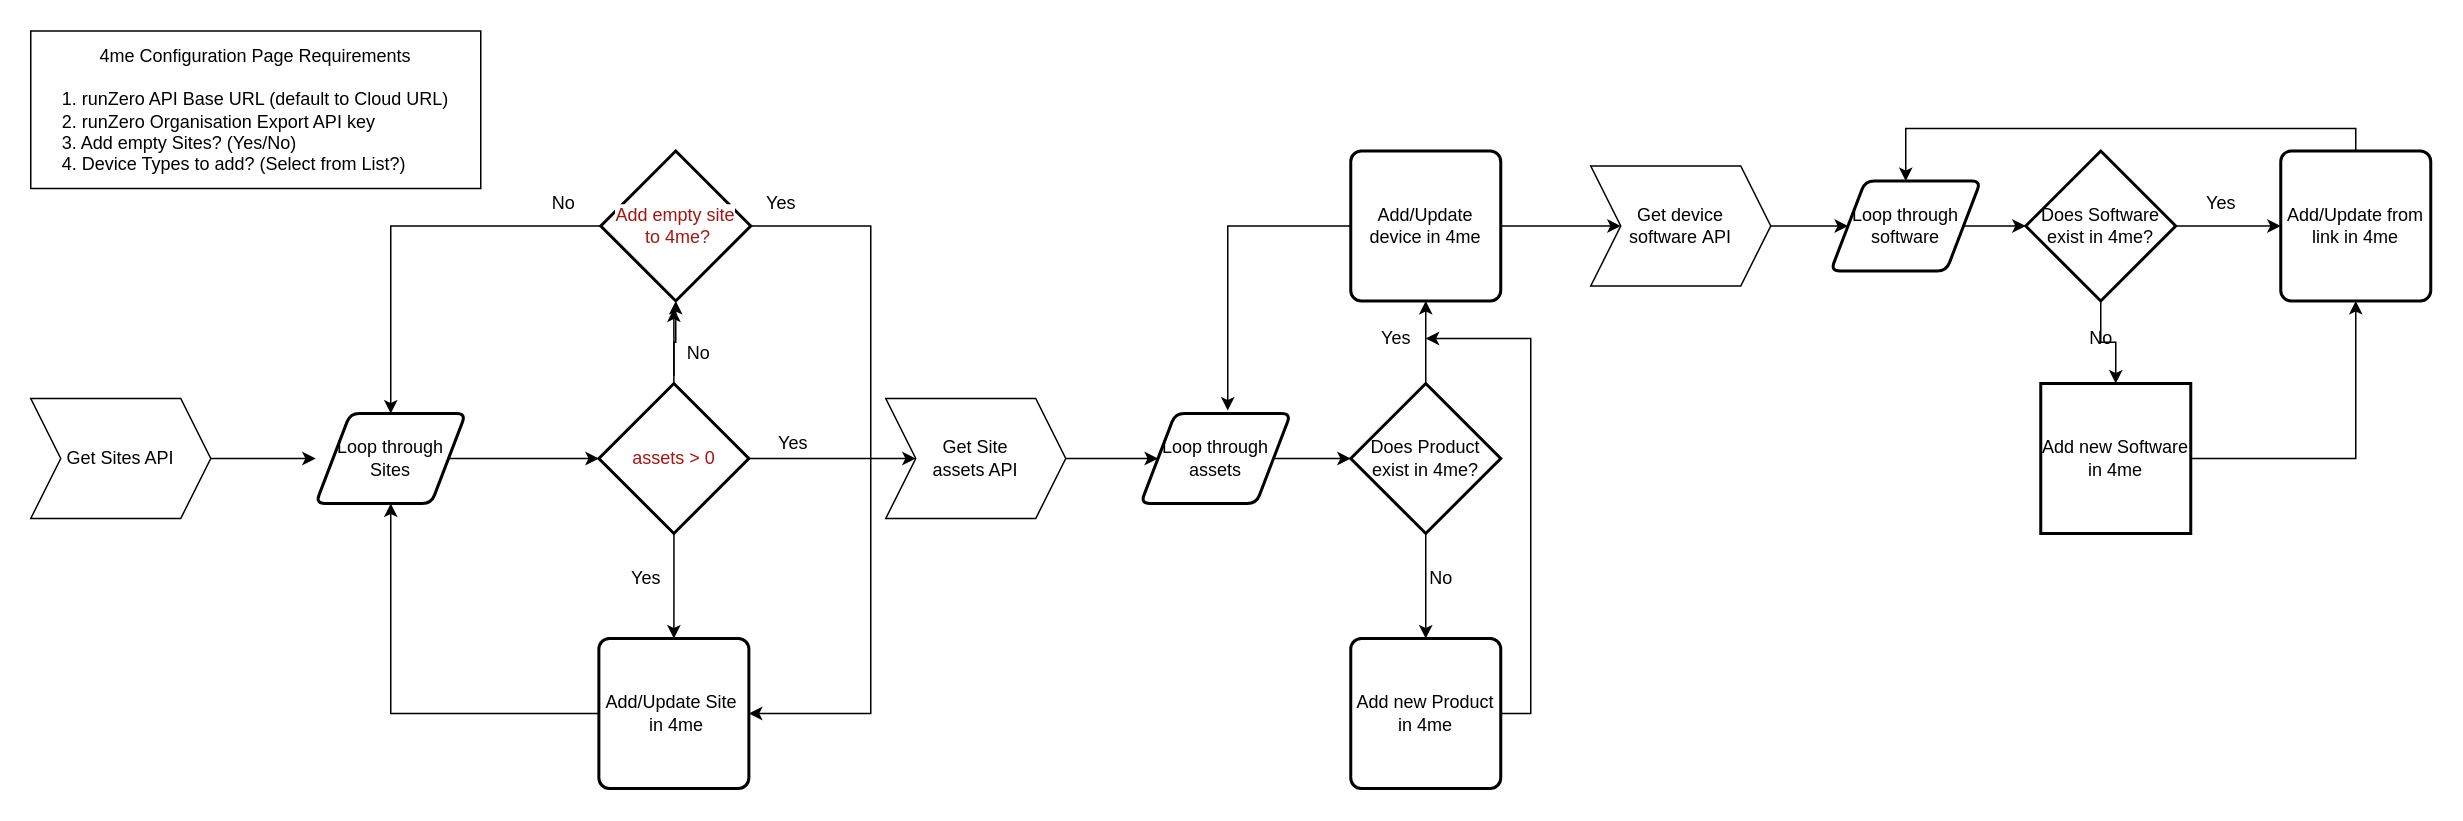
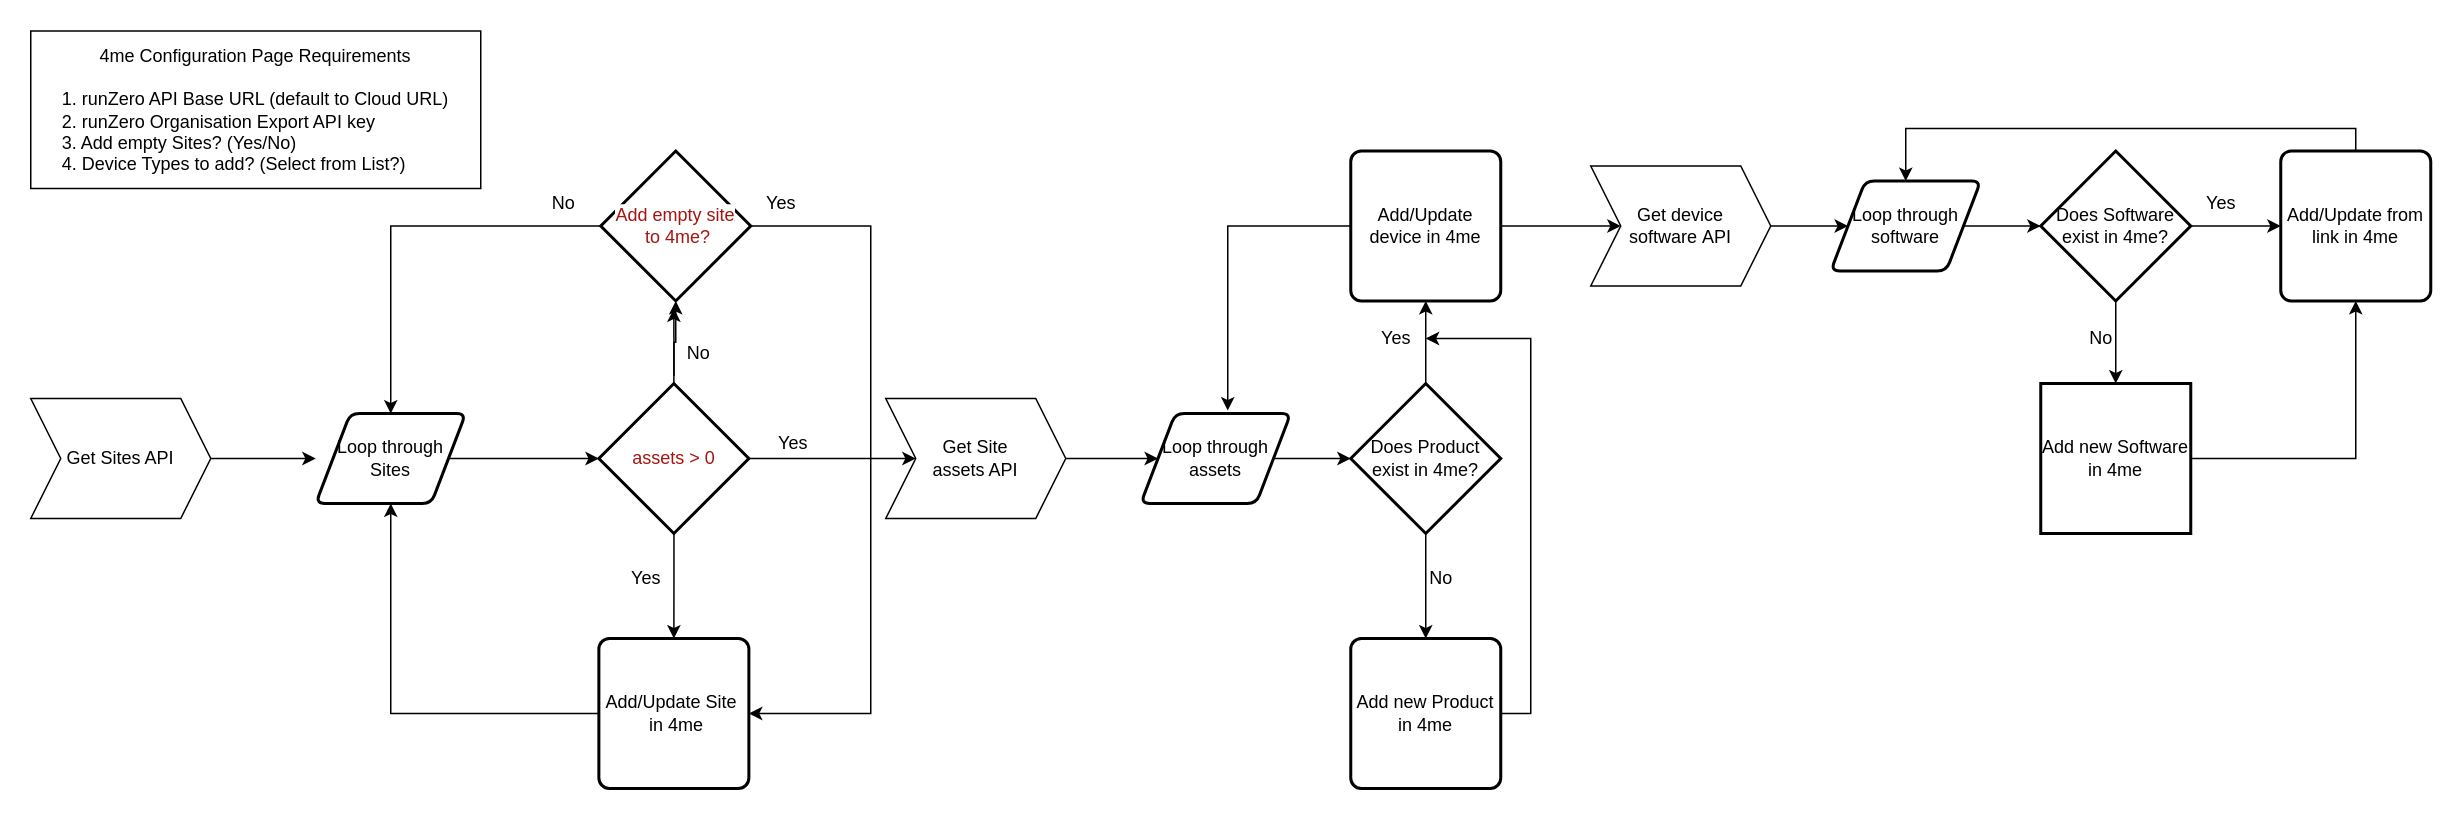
  <mxCell id="0" />
  <mxCell id="1" parent="0" />
  <mxCell id="2" style="edgeStyle=orthogonalEdgeStyle;rounded=0;orthogonalLoop=1;jettySize=auto;html=1;" parent="1" edge="1"><mxGeometry relative="1" as="geometry"><mxPoint x="140" y="305" as="sourcePoint" /><mxPoint x="210" y="305" as="targetPoint" /></mxGeometry></mxCell>
  <mxCell id="3" style="edgeStyle=orthogonalEdgeStyle;rounded=0;orthogonalLoop=1;jettySize=auto;html=1;entryX=0.5;entryY=1;entryDx=0;entryDy=0;" parent="1" edge="1"><mxGeometry relative="1" as="geometry"><mxPoint x="448.8" y="250.047" as="sourcePoint" /><mxPoint x="448.75" y="205" as="targetPoint" /></mxGeometry></mxCell>
  <mxCell id="4" style="edgeStyle=orthogonalEdgeStyle;rounded=0;orthogonalLoop=1;jettySize=auto;html=1;entryX=0.5;entryY=0;entryDx=0;entryDy=0;entryPerimeter=0;" parent="1" source="32" edge="1"><mxGeometry relative="1" as="geometry"><mxPoint x="448.8" y="359.953" as="sourcePoint" /><mxPoint x="448.75" y="425" as="targetPoint" /></mxGeometry></mxCell>
  <mxCell id="5" style="edgeStyle=orthogonalEdgeStyle;rounded=0;orthogonalLoop=1;jettySize=auto;html=1;exitX=1;exitY=0.5;exitDx=0;exitDy=0;exitPerimeter=0;" parent="1" source="32" target="15" edge="1"><mxGeometry relative="1" as="geometry"><mxPoint x="507.5" y="305" as="sourcePoint" /></mxGeometry></mxCell>
  <mxCell id="6" value="No" style="text;html=1;align=center;verticalAlign=middle;resizable=0;points=[];autosize=1;strokeColor=none;rotation=0;" parent="1" vertex="1"><mxGeometry x="450" y="225" width="30" height="20" as="geometry" /></mxCell>
  <mxCell id="7" style="edgeStyle=orthogonalEdgeStyle;rounded=0;orthogonalLoop=1;jettySize=auto;html=1;entryX=0.5;entryY=0;entryDx=0;entryDy=0;exitX=0;exitY=0.5;exitDx=0;exitDy=0;exitPerimeter=0;" parent="1" source="33" target="19" edge="1"><mxGeometry relative="1" as="geometry"><mxPoint x="390" y="150" as="sourcePoint" /><mxPoint x="260" y="277" as="targetPoint" /></mxGeometry></mxCell>
  <mxCell id="8" style="edgeStyle=orthogonalEdgeStyle;rounded=0;orthogonalLoop=1;jettySize=auto;html=1;entryX=1;entryY=0.5;entryDx=0;entryDy=0;exitX=1;exitY=0.5;exitDx=0;exitDy=0;exitPerimeter=0;" parent="1" source="33" target="16" edge="1"><mxGeometry relative="1" as="geometry"><mxPoint x="507.5" y="150" as="sourcePoint" /><mxPoint x="498.75" y="455" as="targetPoint" /><Array as="points"><mxPoint x="580" y="150" /><mxPoint x="580" y="475" /></Array></mxGeometry></mxCell>
  <mxCell id="9" value="Yes" style="text;html=1;align=center;verticalAlign=middle;resizable=0;points=[];autosize=1;strokeColor=none;" parent="1" vertex="1"><mxGeometry x="410" y="375" width="40" height="20" as="geometry" /></mxCell>
  <mxCell id="10" value="No" style="text;html=1;align=center;verticalAlign=middle;resizable=0;points=[];autosize=1;strokeColor=none;" parent="1" vertex="1"><mxGeometry x="360" y="125" width="30" height="20" as="geometry" /></mxCell>
  <mxCell id="11" value="&lt;span&gt;Get&amp;nbsp;Sites API&lt;/span&gt;" style="shape=step;perimeter=stepPerimeter;whiteSpace=wrap;html=1;fixedSize=1;" parent="1" vertex="1"><mxGeometry x="20" y="265" width="120" height="80" as="geometry" /></mxCell>
  <mxCell id="12" style="edgeStyle=orthogonalEdgeStyle;rounded=0;orthogonalLoop=1;jettySize=auto;html=1;entryX=0.5;entryY=1;entryDx=0;entryDy=0;" parent="1" edge="1"><mxGeometry relative="1" as="geometry"><mxPoint x="398.75" y="455" as="sourcePoint" /><mxPoint x="260" y="335" as="targetPoint" /><Array as="points"><mxPoint x="399" y="475" /><mxPoint x="260" y="475" /></Array></mxGeometry></mxCell>
  <mxCell id="13" value="Yes" style="text;html=1;align=center;verticalAlign=middle;resizable=0;points=[];autosize=1;strokeColor=none;" parent="1" vertex="1"><mxGeometry x="500" y="125" width="40" height="20" as="geometry" /></mxCell>
  <mxCell id="14" style="edgeStyle=orthogonalEdgeStyle;rounded=0;orthogonalLoop=1;jettySize=auto;html=1;entryX=0;entryY=0.5;entryDx=0;entryDy=0;" parent="1" source="15" target="21" edge="1"><mxGeometry relative="1" as="geometry" /></mxCell>
  <mxCell id="15" value="&lt;span&gt;Get&amp;nbsp;Site &lt;br&gt;assets API&lt;/span&gt;" style="shape=step;perimeter=stepPerimeter;whiteSpace=wrap;html=1;fixedSize=1;" parent="1" vertex="1"><mxGeometry x="590" y="265" width="120" height="80" as="geometry" /></mxCell>
  <mxCell id="16" value="&lt;span&gt;Add/Update Site&amp;nbsp;&lt;br&gt;&amp;nbsp;in 4me&lt;/span&gt;" style="rounded=1;whiteSpace=wrap;html=1;absoluteArcSize=1;arcSize=14;strokeWidth=2;" parent="1" vertex="1"><mxGeometry x="398.75" y="425" width="100" height="100" as="geometry" /></mxCell>
  <mxCell id="17" value="Yes" style="text;html=1;align=center;verticalAlign=middle;resizable=0;points=[];autosize=1;strokeColor=none;" parent="1" vertex="1"><mxGeometry x="507.5" y="285" width="40" height="20" as="geometry" /></mxCell>
  <mxCell id="18" style="edgeStyle=orthogonalEdgeStyle;rounded=0;orthogonalLoop=1;jettySize=auto;html=1;entryX=0;entryY=0.5;entryDx=0;entryDy=0;entryPerimeter=0;" parent="1" source="19" target="32" edge="1"><mxGeometry relative="1" as="geometry"><mxPoint x="390" y="305" as="targetPoint" /></mxGeometry></mxCell>
  <mxCell id="19" value="Loop through Sites" style="shape=parallelogram;html=1;strokeWidth=2;perimeter=parallelogramPerimeter;whiteSpace=wrap;rounded=1;arcSize=12;size=0.23;" parent="1" vertex="1"><mxGeometry x="210" y="275" width="100" height="60" as="geometry" /></mxCell>
  <mxCell id="20" style="edgeStyle=orthogonalEdgeStyle;rounded=0;orthogonalLoop=1;jettySize=auto;html=1;entryX=0;entryY=0.5;entryDx=0;entryDy=0;entryPerimeter=0;" parent="1" source="21" target="29" edge="1"><mxGeometry relative="1" as="geometry" /></mxCell>
  <mxCell id="21" value="Loop through assets" style="shape=parallelogram;html=1;strokeWidth=2;perimeter=parallelogramPerimeter;whiteSpace=wrap;rounded=1;arcSize=12;size=0.23;" parent="1" vertex="1"><mxGeometry x="760" y="275" width="100" height="60" as="geometry" /></mxCell>
  <mxCell id="22" style="edgeStyle=orthogonalEdgeStyle;rounded=0;orthogonalLoop=1;jettySize=auto;html=1;" parent="1" source="24" target="26" edge="1"><mxGeometry relative="1" as="geometry" /></mxCell>
  <mxCell id="23" style="edgeStyle=orthogonalEdgeStyle;rounded=0;orthogonalLoop=1;jettySize=auto;html=1;entryX=0.58;entryY=-0.033;entryDx=0;entryDy=0;entryPerimeter=0;" edge="1" parent="1" source="24" target="21"><mxGeometry relative="1" as="geometry" /></mxCell>
  <mxCell id="24" value="&lt;span&gt;Add/Update device&amp;nbsp;in 4me&lt;/span&gt;" style="rounded=1;whiteSpace=wrap;html=1;absoluteArcSize=1;arcSize=14;strokeWidth=2;" parent="1" vertex="1"><mxGeometry x="900" y="100" width="100" height="100" as="geometry" /></mxCell>
  <mxCell id="25" style="edgeStyle=orthogonalEdgeStyle;rounded=0;orthogonalLoop=1;jettySize=auto;html=1;" edge="1" parent="1" source="26" target="38"><mxGeometry relative="1" as="geometry" /></mxCell>
  <mxCell id="26" value="&lt;span&gt;Get device software&amp;nbsp;API&lt;/span&gt;" style="shape=step;perimeter=stepPerimeter;whiteSpace=wrap;html=1;fixedSize=1;" parent="1" vertex="1"><mxGeometry x="1060" y="110" width="120" height="80" as="geometry" /></mxCell>
  <mxCell id="27" style="edgeStyle=orthogonalEdgeStyle;rounded=0;orthogonalLoop=1;jettySize=auto;html=1;entryX=0.5;entryY=1;entryDx=0;entryDy=0;" parent="1" source="29" target="24" edge="1"><mxGeometry relative="1" as="geometry" /></mxCell>
  <mxCell id="28" style="edgeStyle=orthogonalEdgeStyle;rounded=0;orthogonalLoop=1;jettySize=auto;html=1;entryX=0.5;entryY=0;entryDx=0;entryDy=0;" parent="1" source="29" target="35" edge="1"><mxGeometry relative="1" as="geometry" /></mxCell>
  <mxCell id="29" value="Does Product exist in 4me?" style="strokeWidth=2;html=1;shape=mxgraph.flowchart.decision;whiteSpace=wrap;" parent="1" vertex="1"><mxGeometry x="900" y="255" width="100" height="100" as="geometry" /></mxCell>
  <mxCell id="30" value="Yes" style="text;html=1;align=center;verticalAlign=middle;resizable=0;points=[];autosize=1;strokeColor=none;" parent="1" vertex="1"><mxGeometry x="910" y="215" width="40" height="20" as="geometry" /></mxCell>
  <mxCell id="31" value="" style="edgeStyle=orthogonalEdgeStyle;rounded=0;orthogonalLoop=1;jettySize=auto;html=1;exitX=0.5;exitY=0;exitDx=0;exitDy=0;exitPerimeter=0;entryX=0.5;entryY=1;entryDx=0;entryDy=0;entryPerimeter=0;" parent="1" source="32" target="33" edge="1"><mxGeometry relative="1" as="geometry"><mxPoint x="448.8" y="204.953" as="targetPoint" /></mxGeometry></mxCell>
  <mxCell id="32" value="&lt;span style=&quot;color: rgb(163 , 21 , 21) ; background-color: rgb(255 , 255 , 254)&quot;&gt;assets &amp;gt; 0&lt;/span&gt;" style="strokeWidth=2;html=1;shape=mxgraph.flowchart.decision;whiteSpace=wrap;" parent="1" vertex="1"><mxGeometry x="398.75" y="255" width="100" height="100" as="geometry" /></mxCell>
  <mxCell id="33" value="&lt;span style=&quot;color: rgb(163 , 21 , 21) ; background-color: rgb(255 , 255 , 254)&quot;&gt;Add empty site&lt;/span&gt;&lt;br style=&quot;color: rgb(163 , 21 , 21) ; background-color: rgb(255 , 255 , 254)&quot;&gt;&lt;span style=&quot;color: rgb(163 , 21 , 21) ; background-color: rgb(255 , 255 , 254)&quot;&gt;&amp;nbsp;to 4me?&lt;/span&gt;" style="strokeWidth=2;html=1;shape=mxgraph.flowchart.decision;whiteSpace=wrap;" parent="1" vertex="1"><mxGeometry x="400" y="100" width="100" height="100" as="geometry" /></mxCell>
  <mxCell id="34" style="edgeStyle=orthogonalEdgeStyle;rounded=0;orthogonalLoop=1;jettySize=auto;html=1;" parent="1" source="35" edge="1"><mxGeometry relative="1" as="geometry"><mxPoint x="950" y="225" as="targetPoint" /><Array as="points"><mxPoint x="1020" y="475" /><mxPoint x="1020" y="225" /><mxPoint x="950" y="225" /></Array></mxGeometry></mxCell>
  <mxCell id="35" value="&lt;span&gt;Add new Product in 4me&lt;/span&gt;" style="rounded=1;whiteSpace=wrap;html=1;absoluteArcSize=1;arcSize=14;strokeWidth=2;" parent="1" vertex="1"><mxGeometry x="900" y="425" width="100" height="100" as="geometry" /></mxCell>
  <mxCell id="36" value="No" style="text;html=1;align=center;verticalAlign=middle;resizable=0;points=[];autosize=1;strokeColor=none;" parent="1" vertex="1"><mxGeometry x="945" y="375" width="30" height="20" as="geometry" /></mxCell>
  <mxCell id="37" style="edgeStyle=orthogonalEdgeStyle;rounded=0;orthogonalLoop=1;jettySize=auto;html=1;" edge="1" parent="1" source="38" target="41"><mxGeometry relative="1" as="geometry" /></mxCell>
  <mxCell id="38" value="Loop through software" style="shape=parallelogram;html=1;strokeWidth=2;perimeter=parallelogramPerimeter;whiteSpace=wrap;rounded=1;arcSize=12;size=0.23;" vertex="1" parent="1"><mxGeometry x="1220" y="120" width="100" height="60" as="geometry" /></mxCell>
  <mxCell id="39" style="edgeStyle=orthogonalEdgeStyle;rounded=0;orthogonalLoop=1;jettySize=auto;html=1;entryX=0.5;entryY=0;entryDx=0;entryDy=0;" edge="1" parent="1" source="41" target="43"><mxGeometry relative="1" as="geometry" /></mxCell>
  <mxCell id="40" style="edgeStyle=orthogonalEdgeStyle;rounded=0;orthogonalLoop=1;jettySize=auto;html=1;" edge="1" parent="1" source="41" target="46"><mxGeometry relative="1" as="geometry" /></mxCell>
- <mxCell id="41" value="Does Software exist in 4me?" style="strokeWidth=2;html=1;shape=mxgraph.flowchart.decision;whiteSpace=wrap;" vertex="1" parent="1"><mxGeometry x="1350" y="100" width="100" height="100" as="geometry" /></mxCell>
+ <mxCell id="41" value="Does Software exist in 4me?" style="strokeWidth=2;html=1;shape=mxgraph.flowchart.decision;whiteSpace=wrap;" vertex="1" parent="1"><mxGeometry x="1360" y="100" width="100" height="100" as="geometry" /></mxCell>
  <mxCell id="42" style="edgeStyle=orthogonalEdgeStyle;rounded=0;orthogonalLoop=1;jettySize=auto;html=1;entryX=0.5;entryY=1;entryDx=0;entryDy=0;" edge="1" parent="1" source="43" target="46"><mxGeometry relative="1" as="geometry" /></mxCell>
  <mxCell id="43" value="&lt;span&gt;Add new Software in 4me&lt;/span&gt;" style="whiteSpace=wrap;html=1;absoluteArcSize=1;arcSize=14;strokeWidth=2;rounded=0;" vertex="1" parent="1"><mxGeometry x="1360" y="255" width="100" height="100" as="geometry" /></mxCell>
  <mxCell id="44" value="No" style="text;html=1;align=center;verticalAlign=middle;resizable=0;points=[];autosize=1;strokeColor=none;" vertex="1" parent="1"><mxGeometry x="1385" y="215" width="30" height="20" as="geometry" /></mxCell>
  <mxCell id="45" style="edgeStyle=orthogonalEdgeStyle;rounded=0;orthogonalLoop=1;jettySize=auto;html=1;entryX=0.5;entryY=0;entryDx=0;entryDy=0;" edge="1" parent="1" source="46" target="38"><mxGeometry relative="1" as="geometry"><Array as="points"><mxPoint x="1570" y="85" /><mxPoint x="1270" y="85" /></Array></mxGeometry></mxCell>
  <mxCell id="46" value="&lt;span&gt;Add/Update from link in 4me&lt;/span&gt;" style="rounded=1;whiteSpace=wrap;html=1;absoluteArcSize=1;arcSize=14;strokeWidth=2;" vertex="1" parent="1"><mxGeometry x="1520" y="100" width="100" height="100" as="geometry" /></mxCell>
  <mxCell id="47" value="Yes" style="text;html=1;align=center;verticalAlign=middle;resizable=0;points=[];autosize=1;strokeColor=none;" vertex="1" parent="1"><mxGeometry x="1460" y="125" width="40" height="20" as="geometry" /></mxCell>
  <mxCell id="48" value="4me Configuration Page Requirements&lt;br&gt;&lt;br&gt;&lt;div style=&quot;text-align: left&quot;&gt;&lt;span&gt;1. runZero API Base URL (default to Cloud URL)&lt;/span&gt;&lt;/div&gt;&lt;span&gt;&lt;div style=&quot;text-align: left&quot;&gt;&lt;span&gt;2. runZero Organisation Export API key&lt;/span&gt;&lt;/div&gt;&lt;/span&gt;&lt;span&gt;&lt;div style=&quot;text-align: left&quot;&gt;&lt;span&gt;3. Add empty Sites? (Yes/No)&lt;/span&gt;&lt;/div&gt;&lt;div style=&quot;text-align: left&quot;&gt;&lt;span&gt;4. Device Types to add? (Select from List?)&lt;/span&gt;&lt;/div&gt;&lt;/span&gt;" style="whiteSpace=wrap;html=1;" vertex="1" parent="1"><mxGeometry x="20" y="20" width="300" height="105" as="geometry" /></mxCell>
